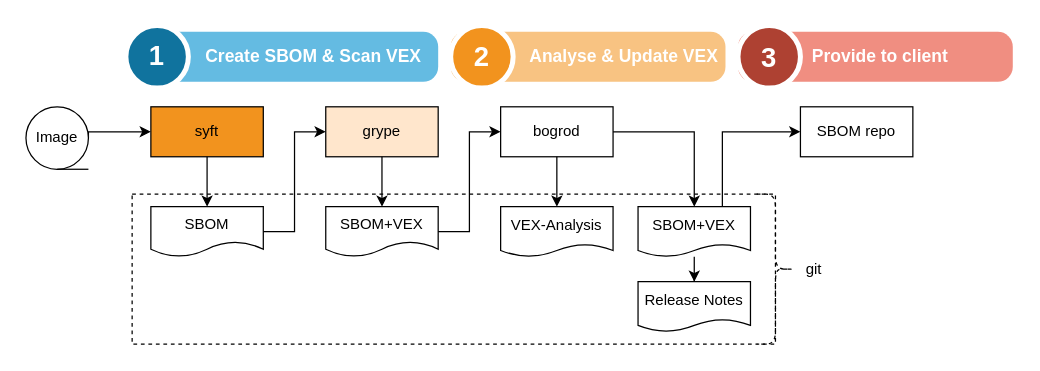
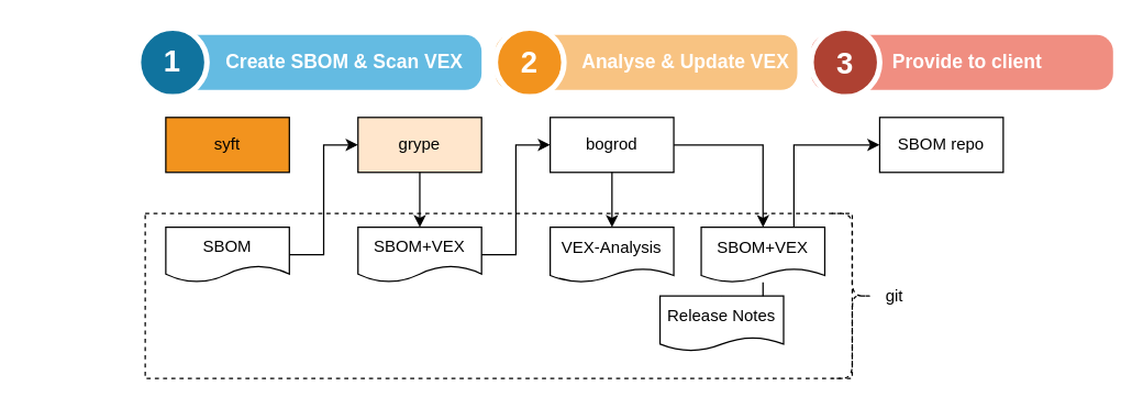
  <mxCell id="0" />
  <mxCell id="1" parent="0" />
  <mxCell id="2" value="" style="rounded=0;whiteSpace=wrap;html=1;dashed=1;" vertex="1" parent="1"><mxGeometry x="105" y="155" width="515" height="120" as="geometry" /></mxCell>
  <mxCell id="3" value="SBOM" style="shape=document;whiteSpace=wrap;html=1;boundedLbl=1;" parent="1" vertex="1"><mxGeometry x="120" y="165" width="90" height="40" as="geometry" /></mxCell>
  <mxCell id="4" value="SBOM+VEX" style="shape=document;whiteSpace=wrap;html=1;boundedLbl=1;" parent="1" vertex="1"><mxGeometry x="260" y="165" width="90" height="40" as="geometry" /></mxCell>
  <mxCell id="5" value="VEX-Analysis" style="shape=document;whiteSpace=wrap;html=1;boundedLbl=1;size=0.25;" parent="1" vertex="1"><mxGeometry x="400" y="165" width="90" height="40" as="geometry" /></mxCell>
  <mxCell id="6" value="syft" style="rounded=0;whiteSpace=wrap;html=1;fillColor=#f2931e;" parent="1" vertex="1"><mxGeometry x="120" y="85" width="90" height="40" as="geometry" /></mxCell>
- <mxCell id="7" value="" style="endArrow=classic;html=1;rounded=0;entryX=0.5;entryY=0;entryDx=0;entryDy=0;exitX=0.5;exitY=1;exitDx=0;exitDy=0;" parent="1" source="6" target="3" edge="1"><mxGeometry width="50" height="50" relative="1" as="geometry"><mxPoint x="600" y="395" as="sourcePoint" /><mxPoint x="650" y="345" as="targetPoint" /></mxGeometry></mxCell>
  <mxCell id="8" value="grype" style="rounded=0;whiteSpace=wrap;html=1;fillColor=#ffe6cc;" parent="1" vertex="1"><mxGeometry x="260" y="85" width="90" height="40" as="geometry" /></mxCell>
  <mxCell id="9" value="" style="edgeStyle=orthogonalEdgeStyle;elbow=vertical;endArrow=classic;html=1;rounded=0;exitX=1;exitY=0.5;exitDx=0;exitDy=0;entryX=0;entryY=0.5;entryDx=0;entryDy=0;" parent="1" source="3" target="8" edge="1"><mxGeometry width="50" height="50" relative="1" as="geometry"><mxPoint x="210" y="185" as="sourcePoint" /><mxPoint x="270" y="105" as="targetPoint" /></mxGeometry></mxCell>
  <mxCell id="10" value="" style="endArrow=classic;html=1;rounded=0;exitX=0.5;exitY=1;exitDx=0;exitDy=0;entryX=0.5;entryY=0;entryDx=0;entryDy=0;" parent="1" source="8" target="4" edge="1"><mxGeometry width="50" height="50" relative="1" as="geometry"><mxPoint x="600" y="395" as="sourcePoint" /><mxPoint x="650" y="345" as="targetPoint" /></mxGeometry></mxCell>
  <mxCell id="11" value="bogrod" style="rounded=0;whiteSpace=wrap;html=1;" parent="1" vertex="1"><mxGeometry x="400" y="85" width="90" height="40" as="geometry" /></mxCell>
  <mxCell id="12" value="" style="endArrow=classic;html=1;rounded=0;exitX=0.5;exitY=1;exitDx=0;exitDy=0;entryX=0.5;entryY=0;entryDx=0;entryDy=0;" parent="1" source="11" target="5" edge="1"><mxGeometry width="50" height="50" relative="1" as="geometry"><mxPoint x="325" y="135" as="sourcePoint" /><mxPoint x="325" y="175" as="targetPoint" /><Array as="points" /></mxGeometry></mxCell>
  <mxCell id="13" value="" style="edgeStyle=orthogonalEdgeStyle;elbow=vertical;endArrow=classic;html=1;rounded=0;exitX=1;exitY=0.5;exitDx=0;exitDy=0;entryX=0;entryY=0.5;entryDx=0;entryDy=0;" parent="1" source="4" target="11" edge="1"><mxGeometry width="50" height="50" relative="1" as="geometry"><mxPoint x="220" y="195" as="sourcePoint" /><mxPoint x="280" y="115" as="targetPoint" /></mxGeometry></mxCell>
  <mxCell id="14" value="" style="edgeStyle=orthogonalEdgeStyle;elbow=vertical;endArrow=classic;html=1;rounded=0;exitX=1;exitY=0.5;exitDx=0;exitDy=0;entryX=0.5;entryY=0;entryDx=0;entryDy=0;" parent="1" source="11" target="18" edge="1"><mxGeometry width="50" height="50" relative="1" as="geometry"><mxPoint x="365" y="195" as="sourcePoint" /><mxPoint x="410" y="115" as="targetPoint" /></mxGeometry></mxCell>
  <mxCell id="15" value="SBOM repo" style="rounded=0;whiteSpace=wrap;html=1;" parent="1" vertex="1"><mxGeometry x="640" y="85" width="90" height="40" as="geometry" /></mxCell>
  <mxCell id="16" value="" style="edgeStyle=orthogonalEdgeStyle;elbow=vertical;endArrow=classic;html=1;rounded=0;exitX=0.75;exitY=0;exitDx=0;exitDy=0;entryX=0;entryY=0.5;entryDx=0;entryDy=0;" parent="1" source="18" target="15" edge="1"><mxGeometry width="50" height="50" relative="1" as="geometry"><mxPoint x="500" y="115" as="sourcePoint" /><mxPoint x="575" y="175" as="targetPoint" /></mxGeometry></mxCell>
  <mxCell id="17" value="" style="edgeStyle=orthogonalEdgeStyle;rounded=0;orthogonalLoop=1;jettySize=auto;html=1;strokeColor=default;strokeWidth=1;fontColor=#FFFFFF;" parent="1" source="18" target="27" edge="1"><mxGeometry relative="1" as="geometry" /></mxCell>
  <mxCell id="18" value="SBOM+VEX" style="shape=document;whiteSpace=wrap;html=1;boundedLbl=1;size=0.25;" parent="1" vertex="1"><mxGeometry x="510" y="165" width="90" height="40" as="geometry" /></mxCell>
- <mxCell id="19" style="edgeStyle=orthogonalEdgeStyle;rounded=0;orthogonalLoop=1;jettySize=auto;html=1;entryX=0;entryY=0.5;entryDx=0;entryDy=0;strokeWidth=1;strokeColor=default;exitX=1;exitY=0.5;exitDx=0;exitDy=0;" parent="1" source="20" target="6" edge="1"><mxGeometry relative="1" as="geometry"><mxPoint x="-10" y="-5" as="sourcePoint" /><Array as="points"><mxPoint x="70" y="105" /><mxPoint x="70" y="105" /></Array></mxGeometry></mxCell>
- <mxCell id="20" value="Image" style="shape=tapeData;whiteSpace=wrap;html=1;perimeter=ellipsePerimeter;" parent="1" vertex="1"><mxGeometry x="20" y="85" width="50" height="50" as="geometry" /></mxCell>
  <mxCell id="21" value="Create SBOM &amp;amp; Scan VEX" style="shape=rect;rounded=1;whiteSpace=wrap;html=1;shadow=0;strokeColor=none;fillColor=#64BBE2;arcSize=30;fontSize=14;spacingLeft=42;fontStyle=1;fontColor=#FFFFFF;align=left;" parent="1" vertex="1"><mxGeometry x="120" y="25" width="230" height="40" as="geometry" /></mxCell>
  <mxCell id="22" value="1" style="shape=ellipse;perimeter=ellipsePerimeter;fontSize=22;fontStyle=1;shadow=0;strokeColor=#ffffff;fillColor=#10739E;strokeWidth=4;fontColor=#ffffff;align=center;spacing=0;spacingTop=-6;" parent="1" vertex="1"><mxGeometry x="100" y="20" width="50" height="50" as="geometry" /></mxCell>
  <mxCell id="23" value="&amp;nbsp; &amp;nbsp; &amp;nbsp;Analyse &amp;amp; Update VEX" style="shape=rect;rounded=1;whiteSpace=wrap;html=1;shadow=0;strokeColor=none;fillColor=#F8C382;arcSize=30;fontSize=14;spacingLeft=42;fontStyle=1;fontColor=#FFFFFF;align=left;" parent="1" vertex="1"><mxGeometry x="360" y="25" width="220" height="40" as="geometry" /></mxCell>
  <mxCell id="24" value="2" style="shape=ellipse;perimeter=ellipsePerimeter;fontSize=22;fontStyle=1;shadow=0;strokeColor=#ffffff;fillColor=#F2931E;strokeWidth=4;fontColor=#ffffff;align=center;spacingTop=-4;" parent="1" vertex="1"><mxGeometry x="360" y="20" width="50" height="50" as="geometry" /></mxCell>
  <mxCell id="25" value="&amp;nbsp; &amp;nbsp; Provide to client" style="shape=rect;rounded=1;whiteSpace=wrap;html=1;shadow=0;strokeColor=none;fillColor=#F08E81;arcSize=30;fontSize=14;spacingLeft=42;fontStyle=1;fontColor=#FFFFFF;align=left;" parent="1" vertex="1"><mxGeometry x="590" y="25" width="220" height="40" as="geometry" /></mxCell>
  <mxCell id="26" value="3" style="shape=ellipse;perimeter=ellipsePerimeter;fontSize=22;fontStyle=1;shadow=0;strokeColor=#ffffff;fillColor=#AE4132;strokeWidth=4;fontColor=#ffffff;align=center;spacingTop=-2;" parent="1" vertex="1"><mxGeometry x="590" y="20" width="50" height="50" as="geometry" /></mxCell>
- <mxCell id="27" value="Release Notes" style="shape=document;whiteSpace=wrap;html=1;boundedLbl=1;size=0.25;" parent="1" vertex="1"><mxGeometry x="510" y="225" width="90" height="40" as="geometry" /></mxCell>
+ <mxCell id="27" value="Release Notes" style="shape=document;whiteSpace=wrap;html=1;boundedLbl=1;size=0.25;" parent="1" vertex="1"><mxGeometry x="480" y="215" width="90" height="40" as="geometry" /></mxCell>
  <mxCell id="28" value="" style="shape=curlyBracket;whiteSpace=wrap;html=1;rounded=1;flipH=1;labelPosition=right;verticalLabelPosition=middle;align=left;verticalAlign=middle;dashed=1;" vertex="1" parent="1"><mxGeometry x="605" y="155" width="30" height="120" as="geometry" /></mxCell>
  <mxCell id="29" value="git" style="text;html=1;strokeColor=none;fillColor=none;align=center;verticalAlign=middle;whiteSpace=wrap;rounded=0;" vertex="1" parent="1"><mxGeometry x="621" y="200" width="60" height="30" as="geometry" /></mxCell>
